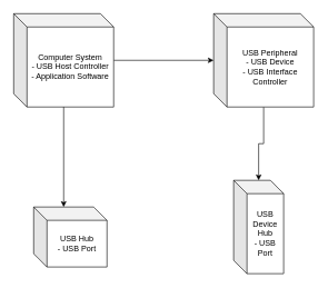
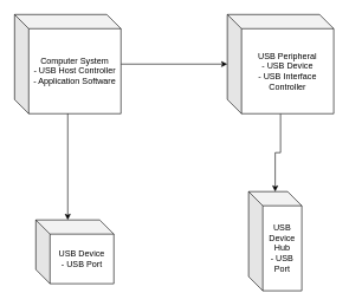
  <mxCell id="0" />
  <mxCell id="1" parent="0" />
  <mxCell id="2" style="edgeStyle=orthogonalEdgeStyle;rounded=0;orthogonalLoop=1;jettySize=auto;html=1;" edge="1" parent="1" source="3" target="5"><mxGeometry relative="1" as="geometry" /></mxCell>
  <mxCell id="3" value="Computer System&lt;br&gt;- USB Host Controller&lt;br&gt;- Application Software" style="shape=cube;whiteSpace=wrap;html=1;boundedLbl=1;backgroundOutline=1;darkOpacity=0.05;darkOpacity2=0.1;" vertex="1" parent="1"><mxGeometry x="20" y="20" width="150" height="140" as="geometry" /></mxCell>
  <mxCell id="4" style="edgeStyle=orthogonalEdgeStyle;rounded=0;orthogonalLoop=1;jettySize=auto;html=1;" edge="1" parent="1" source="5" target="7"><mxGeometry relative="1" as="geometry" /></mxCell>
  <mxCell id="5" value="USB Peripheral&lt;br&gt;- USB Device&lt;br&gt;- USB Interface Controller" style="shape=cube;whiteSpace=wrap;html=1;boundedLbl=1;backgroundOutline=1;darkOpacity=0.05;darkOpacity2=0.1;" vertex="1" parent="1"><mxGeometry x="320" y="20" width="150" height="140" as="geometry" /></mxCell>
- <mxCell id="6" value="USB Hub&lt;br&gt;- USB Port" style="shape=cube;whiteSpace=wrap;html=1;boundedLbl=1;backgroundOutline=1;darkOpacity=0.05;darkOpacity2=0.1;" vertex="1" parent="1"><mxGeometry x="50" y="310" width="110" height="90" as="geometry" /></mxCell>
+ <mxCell id="6" value="USB Device&lt;br&gt;- USB Port" style="shape=cube;whiteSpace=wrap;html=1;boundedLbl=1;backgroundOutline=1;darkOpacity=0.05;darkOpacity2=0.1;" vertex="1" parent="1"><mxGeometry x="50" y="310" width="110" height="90" as="geometry" /></mxCell>
  <mxCell id="7" value="USB Device Hub &lt;br&gt;- USB Port" style="shape=cube;whiteSpace=wrap;html=1;boundedLbl=1;backgroundOutline=1;darkOpacity=0.05;darkOpacity2=0.1;" vertex="1" parent="1"><mxGeometry x="350" y="270" width="75" height="140" as="geometry" /></mxCell>
  <mxCell id="8" style="edgeStyle=orthogonalEdgeStyle;rounded=0;orthogonalLoop=1;jettySize=auto;html=1;entryX=0;entryY=0;entryDx=45;entryDy=0;entryPerimeter=0;" edge="1" parent="1" source="3" target="6"><mxGeometry relative="1" as="geometry" /></mxCell>
